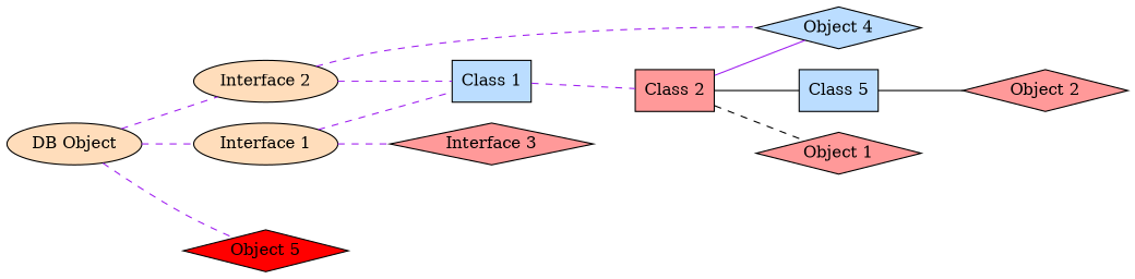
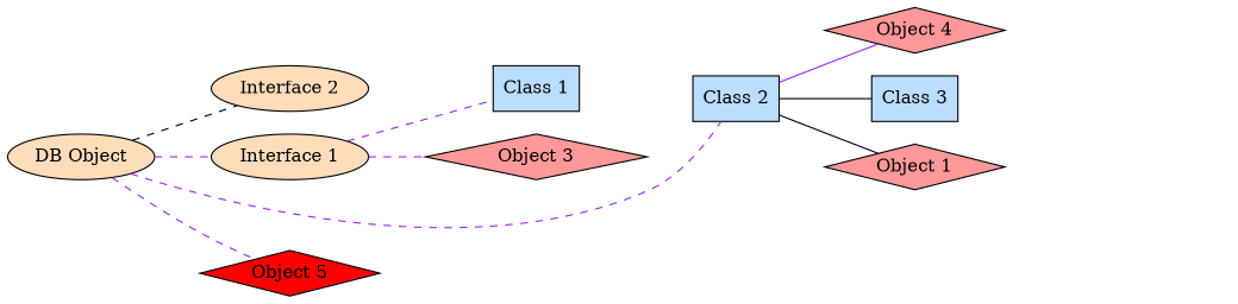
  digraph {
    concentrate=true
    rankdir=LR
    node [fillcolor="#FF9999" style=filled shape=diamond]
    edge [arrowhead=none arrowtail=empty color=purple style=dashed]
    "DB Object" [fillcolor="#FFDDBB" shape=""]
    "Interface 1" [fillcolor="#FFDDBB" shape=""]
    "Interface 2" [fillcolor="#FFDDBB" shape=""]
-   "Class 2" [shape=box]
+   "Class 2" [fillcolor="#BBDDFF" shape=box]
    "Object 5" [fillcolor="#FF0000"]
    "Class 1" [fillcolor="#BBDDFF" shape=box]
-   "Object 3" [label="Interface 3"]
-   "Object 4" [fillcolor="#BBDDFF"]
-   "Class 3" [fillcolor="#BBDDFF" shape=box label="Class 5"]
+   "Object 3"
+   "Object 4"
+   "Class 3" [fillcolor="#BBDDFF" shape=box]
    "Object 1"
-   "Object 2"
    "DB Object" -> "Interface 1" [weight=10]
-   "DB Object" -> "Interface 2" [weight=10]
-   "Class 1" -> "Class 2" [weight=10]
+   "DB Object" -> "Interface 2" [color=black weight=10]
+   "DB Object" -> "Class 2" [weight=10]
    "DB Object" -> "Object 5"
    "Interface 1" -> "Class 1" [weight=10]
    "Interface 1" -> "Object 3"
-   "Interface 2" -> "Class 1" [weight=10]
-   "Interface 2" -> "Object 4"
    "Class 2" -> "Object 4" [arrowtail=normal style=""]
    "Class 2" -> "Class 3" [arrowtail=normal weight=10 color="" style=""]
-   "Class 2" -> "Object 1" [arrowtail=normal color=""]
-   "Class 3" -> "Object 2" [arrowtail=normal color="" style=""]
+   "Class 2" -> "Object 1" [arrowtail=normal color="" style=""]
  }
